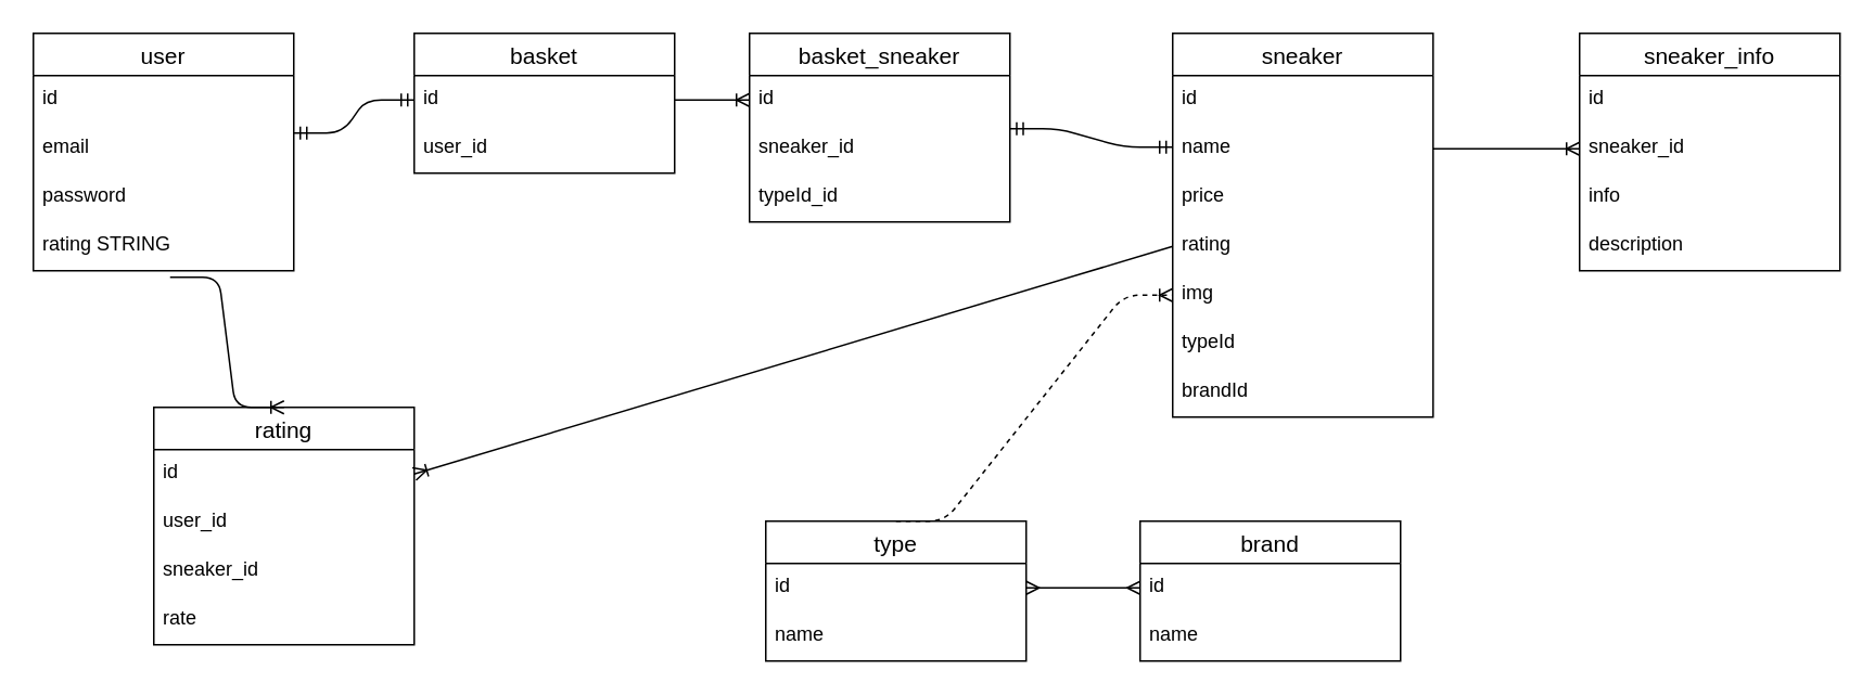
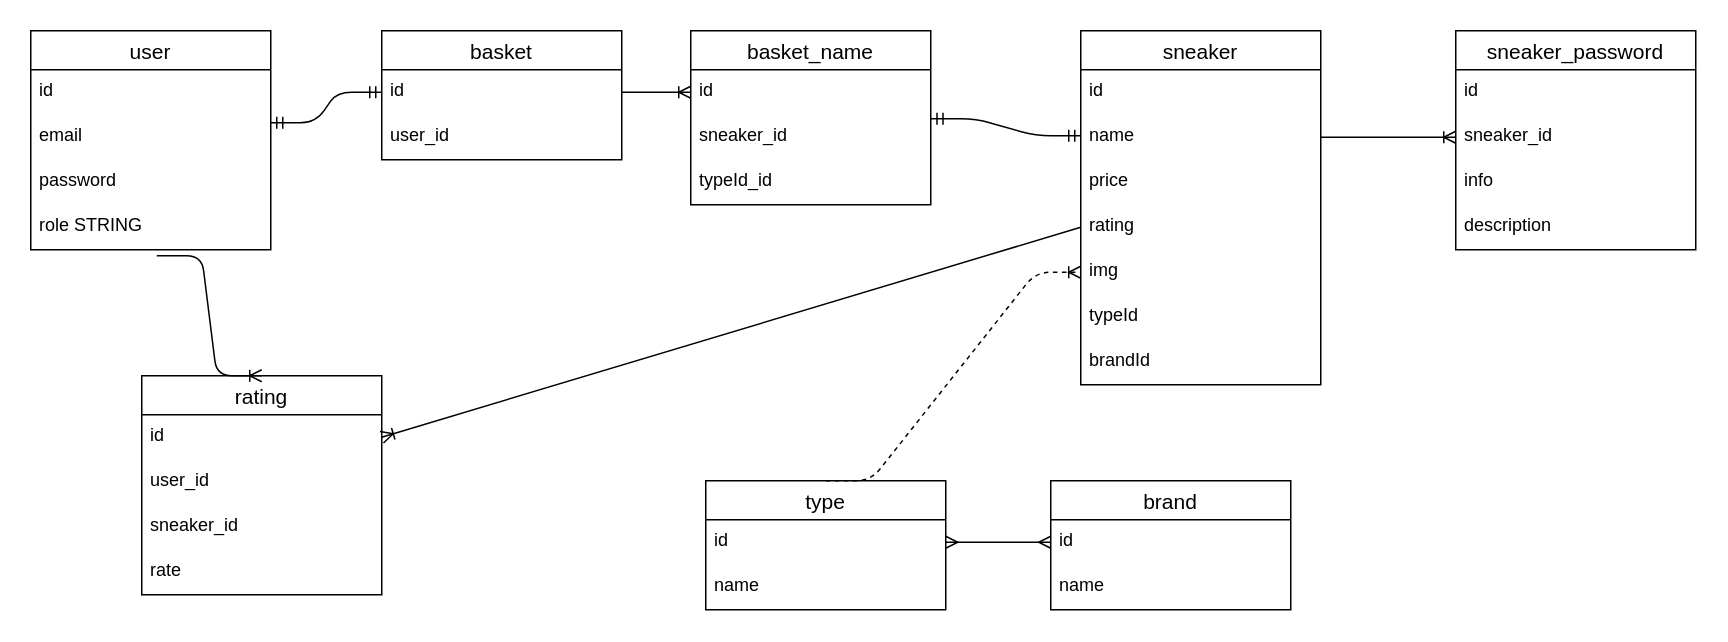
  <mxCell id="0" />
  <mxCell id="1" parent="0" />
  <mxCell id="2" value="user" style="swimlane;fontStyle=0;childLayout=stackLayout;horizontal=1;startSize=26;horizontalStack=0;resizeParent=1;resizeParentMax=0;resizeLast=0;collapsible=1;marginBottom=0;align=center;fontSize=14;" parent="1" vertex="1"><mxGeometry x="20" y="20" width="160" height="146" as="geometry" /></mxCell>
  <mxCell id="3" value="id" style="text;strokeColor=none;fillColor=none;spacingLeft=4;spacingRight=4;overflow=hidden;rotatable=0;points=[[0,0.5],[1,0.5]];portConstraint=eastwest;fontSize=12;" parent="2" vertex="1"><mxGeometry y="26" width="160" height="30" as="geometry" /></mxCell>
  <mxCell id="4" value="email" style="text;strokeColor=none;fillColor=none;spacingLeft=4;spacingRight=4;overflow=hidden;rotatable=0;points=[[0,0.5],[1,0.5]];portConstraint=eastwest;fontSize=12;" parent="2" vertex="1"><mxGeometry y="56" width="160" height="30" as="geometry" /></mxCell>
  <mxCell id="5" value="password" style="text;strokeColor=none;fillColor=none;spacingLeft=4;spacingRight=4;overflow=hidden;rotatable=0;points=[[0,0.5],[1,0.5]];portConstraint=eastwest;fontSize=12;" parent="2" vertex="1"><mxGeometry y="86" width="160" height="30" as="geometry" /></mxCell>
- <mxCell id="6" value="rating STRING" style="text;strokeColor=none;fillColor=none;spacingLeft=4;spacingRight=4;overflow=hidden;rotatable=0;points=[[0,0.5],[1,0.5]];portConstraint=eastwest;fontSize=12;" parent="2" vertex="1"><mxGeometry y="116" width="160" height="30" as="geometry" /></mxCell>
+ <mxCell id="6" value="role STRING" style="text;strokeColor=none;fillColor=none;spacingLeft=4;spacingRight=4;overflow=hidden;rotatable=0;points=[[0,0.5],[1,0.5]];portConstraint=eastwest;fontSize=12;" parent="2" vertex="1"><mxGeometry y="116" width="160" height="30" as="geometry" /></mxCell>
  <mxCell id="7" value="basket" style="swimlane;fontStyle=0;childLayout=stackLayout;horizontal=1;startSize=26;horizontalStack=0;resizeParent=1;resizeParentMax=0;resizeLast=0;collapsible=1;marginBottom=0;align=center;fontSize=14;" parent="1" vertex="1"><mxGeometry x="254" y="20" width="160" height="86" as="geometry" /></mxCell>
  <mxCell id="8" value="id" style="text;strokeColor=none;fillColor=none;spacingLeft=4;spacingRight=4;overflow=hidden;rotatable=0;points=[[0,0.5],[1,0.5]];portConstraint=eastwest;fontSize=12;" parent="7" vertex="1"><mxGeometry y="26" width="160" height="30" as="geometry" /></mxCell>
  <mxCell id="9" value="user_id" style="text;strokeColor=none;fillColor=none;spacingLeft=4;spacingRight=4;overflow=hidden;rotatable=0;points=[[0,0.5],[1,0.5]];portConstraint=eastwest;fontSize=12;" parent="7" vertex="1"><mxGeometry y="56" width="160" height="30" as="geometry" /></mxCell>
  <mxCell id="10" value="" style="edgeStyle=entityRelationEdgeStyle;fontSize=12;html=1;endArrow=ERmandOne;startArrow=ERmandOne;exitX=1;exitY=0.178;exitDx=0;exitDy=0;exitPerimeter=0;entryX=0;entryY=0.5;entryDx=0;entryDy=0;" parent="1" source="4" target="8" edge="1"><mxGeometry width="100" height="100" relative="1" as="geometry"><mxPoint x="190" y="290" as="sourcePoint" /><mxPoint x="290" y="190" as="targetPoint" /></mxGeometry></mxCell>
  <mxCell id="11" value="sneaker" style="swimlane;fontStyle=0;childLayout=stackLayout;horizontal=1;startSize=26;horizontalStack=0;resizeParent=1;resizeParentMax=0;resizeLast=0;collapsible=1;marginBottom=0;align=center;fontSize=14;" parent="1" vertex="1"><mxGeometry x="720" y="20" width="160" height="236" as="geometry" /></mxCell>
  <mxCell id="12" value="id" style="text;strokeColor=none;fillColor=none;spacingLeft=4;spacingRight=4;overflow=hidden;rotatable=0;points=[[0,0.5],[1,0.5]];portConstraint=eastwest;fontSize=12;" parent="11" vertex="1"><mxGeometry y="26" width="160" height="30" as="geometry" /></mxCell>
  <mxCell id="13" value="name" style="text;strokeColor=none;fillColor=none;spacingLeft=4;spacingRight=4;overflow=hidden;rotatable=0;points=[[0,0.5],[1,0.5]];portConstraint=eastwest;fontSize=12;" parent="11" vertex="1"><mxGeometry y="56" width="160" height="30" as="geometry" /></mxCell>
  <mxCell id="14" value="price" style="text;strokeColor=none;fillColor=none;spacingLeft=4;spacingRight=4;overflow=hidden;rotatable=0;points=[[0,0.5],[1,0.5]];portConstraint=eastwest;fontSize=12;" parent="11" vertex="1"><mxGeometry y="86" width="160" height="30" as="geometry" /></mxCell>
  <mxCell id="15" value="rating" style="text;strokeColor=none;fillColor=none;spacingLeft=4;spacingRight=4;overflow=hidden;rotatable=0;points=[[0,0.5],[1,0.5]];portConstraint=eastwest;fontSize=12;" parent="11" vertex="1"><mxGeometry y="116" width="160" height="30" as="geometry" /></mxCell>
  <mxCell id="16" value="img" style="text;strokeColor=none;fillColor=none;spacingLeft=4;spacingRight=4;overflow=hidden;rotatable=0;points=[[0,0.5],[1,0.5]];portConstraint=eastwest;fontSize=12;" parent="11" vertex="1"><mxGeometry y="146" width="160" height="30" as="geometry" /></mxCell>
  <mxCell id="17" value="typeId" style="text;strokeColor=none;fillColor=none;spacingLeft=4;spacingRight=4;overflow=hidden;rotatable=0;points=[[0,0.5],[1,0.5]];portConstraint=eastwest;fontSize=12;" parent="11" vertex="1"><mxGeometry y="176" width="160" height="30" as="geometry" /></mxCell>
  <mxCell id="18" value="brandId" style="text;strokeColor=none;fillColor=none;spacingLeft=4;spacingRight=4;overflow=hidden;rotatable=0;points=[[0,0.5],[1,0.5]];portConstraint=eastwest;fontSize=12;" parent="11" vertex="1"><mxGeometry y="206" width="160" height="30" as="geometry" /></mxCell>
  <mxCell id="19" value="type" style="swimlane;fontStyle=0;childLayout=stackLayout;horizontal=1;startSize=26;horizontalStack=0;resizeParent=1;resizeParentMax=0;resizeLast=0;collapsible=1;marginBottom=0;align=center;fontSize=14;" parent="1" vertex="1"><mxGeometry x="470" y="320" width="160" height="86" as="geometry" /></mxCell>
  <mxCell id="20" value="id" style="text;strokeColor=none;fillColor=none;spacingLeft=4;spacingRight=4;overflow=hidden;rotatable=0;points=[[0,0.5],[1,0.5]];portConstraint=eastwest;fontSize=12;" parent="19" vertex="1"><mxGeometry y="26" width="160" height="30" as="geometry" /></mxCell>
  <mxCell id="21" value="name" style="text;strokeColor=none;fillColor=none;spacingLeft=4;spacingRight=4;overflow=hidden;rotatable=0;points=[[0,0.5],[1,0.5]];portConstraint=eastwest;fontSize=12;" parent="19" vertex="1"><mxGeometry y="56" width="160" height="30" as="geometry" /></mxCell>
  <mxCell id="22" value="brand" style="swimlane;fontStyle=0;childLayout=stackLayout;horizontal=1;startSize=26;horizontalStack=0;resizeParent=1;resizeParentMax=0;resizeLast=0;collapsible=1;marginBottom=0;align=center;fontSize=14;" parent="1" vertex="1"><mxGeometry x="700" y="320" width="160" height="86" as="geometry" /></mxCell>
  <mxCell id="23" value="id" style="text;strokeColor=none;fillColor=none;spacingLeft=4;spacingRight=4;overflow=hidden;rotatable=0;points=[[0,0.5],[1,0.5]];portConstraint=eastwest;fontSize=12;" parent="22" vertex="1"><mxGeometry y="26" width="160" height="30" as="geometry" /></mxCell>
  <mxCell id="24" value="name" style="text;strokeColor=none;fillColor=none;spacingLeft=4;spacingRight=4;overflow=hidden;rotatable=0;points=[[0,0.5],[1,0.5]];portConstraint=eastwest;fontSize=12;" parent="22" vertex="1"><mxGeometry y="56" width="160" height="30" as="geometry" /></mxCell>
  <mxCell id="25" value="" style="edgeStyle=entityRelationEdgeStyle;fontSize=12;html=1;endArrow=ERoneToMany;exitX=0.5;exitY=0;exitDx=0;exitDy=0;entryX=0;entryY=0.5;entryDx=0;entryDy=0;dashed=1;" parent="1" source="19" target="16" edge="1"><mxGeometry width="100" height="100" relative="1" as="geometry"><mxPoint x="620" y="310" as="sourcePoint" /><mxPoint x="720" y="210" as="targetPoint" /></mxGeometry></mxCell>
  <mxCell id="26" value="" style="edgeStyle=entityRelationEdgeStyle;fontSize=12;html=1;endArrow=ERmany;startArrow=ERmany;exitX=1;exitY=0.5;exitDx=0;exitDy=0;entryX=0;entryY=0.5;entryDx=0;entryDy=0;" parent="1" source="20" target="23" edge="1"><mxGeometry width="100" height="100" relative="1" as="geometry"><mxPoint x="620" y="310" as="sourcePoint" /><mxPoint x="720" y="210" as="targetPoint" /></mxGeometry></mxCell>
- <mxCell id="27" value="sneaker_info" style="swimlane;fontStyle=0;childLayout=stackLayout;horizontal=1;startSize=26;horizontalStack=0;resizeParent=1;resizeParentMax=0;resizeLast=0;collapsible=1;marginBottom=0;align=center;fontSize=14;" parent="1" vertex="1"><mxGeometry x="970" y="20" width="160" height="146" as="geometry" /></mxCell>
+ <mxCell id="27" value="sneaker_password" style="swimlane;fontStyle=0;childLayout=stackLayout;horizontal=1;startSize=26;horizontalStack=0;resizeParent=1;resizeParentMax=0;resizeLast=0;collapsible=1;marginBottom=0;align=center;fontSize=14;" parent="1" vertex="1"><mxGeometry x="970" y="20" width="160" height="146" as="geometry" /></mxCell>
  <mxCell id="28" value="id" style="text;strokeColor=none;fillColor=none;spacingLeft=4;spacingRight=4;overflow=hidden;rotatable=0;points=[[0,0.5],[1,0.5]];portConstraint=eastwest;fontSize=12;" parent="27" vertex="1"><mxGeometry y="26" width="160" height="30" as="geometry" /></mxCell>
  <mxCell id="29" value="sneaker_id" style="text;strokeColor=none;fillColor=none;spacingLeft=4;spacingRight=4;overflow=hidden;rotatable=0;points=[[0,0.5],[1,0.5]];portConstraint=eastwest;fontSize=12;" parent="27" vertex="1"><mxGeometry y="56" width="160" height="30" as="geometry" /></mxCell>
  <mxCell id="30" value="info" style="text;strokeColor=none;fillColor=none;spacingLeft=4;spacingRight=4;overflow=hidden;rotatable=0;points=[[0,0.5],[1,0.5]];portConstraint=eastwest;fontSize=12;" parent="27" vertex="1"><mxGeometry y="86" width="160" height="30" as="geometry" /></mxCell>
  <mxCell id="31" value="description" style="text;strokeColor=none;fillColor=none;spacingLeft=4;spacingRight=4;overflow=hidden;rotatable=0;points=[[0,0.5],[1,0.5]];portConstraint=eastwest;fontSize=12;" parent="27" vertex="1"><mxGeometry y="116" width="160" height="30" as="geometry" /></mxCell>
  <mxCell id="32" value="" style="edgeStyle=entityRelationEdgeStyle;fontSize=12;html=1;endArrow=ERoneToMany;exitX=1;exitY=0.5;exitDx=0;exitDy=0;entryX=0;entryY=0.5;entryDx=0;entryDy=0;" parent="1" source="13" target="29" edge="1"><mxGeometry width="100" height="100" relative="1" as="geometry"><mxPoint x="840" y="200" as="sourcePoint" /><mxPoint x="940" y="100" as="targetPoint" /></mxGeometry></mxCell>
- <mxCell id="33" value="basket_sneaker" style="swimlane;fontStyle=0;childLayout=stackLayout;horizontal=1;startSize=26;horizontalStack=0;resizeParent=1;resizeParentMax=0;resizeLast=0;collapsible=1;marginBottom=0;align=center;fontSize=14;" parent="1" vertex="1"><mxGeometry x="460" y="20" width="160" height="116" as="geometry" /></mxCell>
+ <mxCell id="33" value="basket_name" style="swimlane;fontStyle=0;childLayout=stackLayout;horizontal=1;startSize=26;horizontalStack=0;resizeParent=1;resizeParentMax=0;resizeLast=0;collapsible=1;marginBottom=0;align=center;fontSize=14;" parent="1" vertex="1"><mxGeometry x="460" y="20" width="160" height="116" as="geometry" /></mxCell>
  <mxCell id="34" value="id" style="text;strokeColor=none;fillColor=none;spacingLeft=4;spacingRight=4;overflow=hidden;rotatable=0;points=[[0,0.5],[1,0.5]];portConstraint=eastwest;fontSize=12;" parent="33" vertex="1"><mxGeometry y="26" width="160" height="30" as="geometry" /></mxCell>
  <mxCell id="35" value="sneaker_id" style="text;strokeColor=none;fillColor=none;spacingLeft=4;spacingRight=4;overflow=hidden;rotatable=0;points=[[0,0.5],[1,0.5]];portConstraint=eastwest;fontSize=12;" parent="33" vertex="1"><mxGeometry y="56" width="160" height="30" as="geometry" /></mxCell>
  <mxCell id="36" value="typeId_id" style="text;strokeColor=none;fillColor=none;spacingLeft=4;spacingRight=4;overflow=hidden;rotatable=0;points=[[0,0.5],[1,0.5]];portConstraint=eastwest;fontSize=12;" parent="33" vertex="1"><mxGeometry y="86" width="160" height="30" as="geometry" /></mxCell>
  <mxCell id="37" value="" style="edgeStyle=entityRelationEdgeStyle;fontSize=12;html=1;endArrow=ERoneToMany;exitX=1;exitY=0.5;exitDx=0;exitDy=0;entryX=0;entryY=0.5;entryDx=0;entryDy=0;" parent="1" source="8" target="34" edge="1"><mxGeometry width="100" height="100" relative="1" as="geometry"><mxPoint x="370" y="210" as="sourcePoint" /><mxPoint x="470" y="110" as="targetPoint" /></mxGeometry></mxCell>
  <mxCell id="38" value="" style="edgeStyle=entityRelationEdgeStyle;fontSize=12;html=1;endArrow=ERmandOne;startArrow=ERmandOne;exitX=1.001;exitY=0.091;exitDx=0;exitDy=0;exitPerimeter=0;" parent="1" source="35" edge="1"><mxGeometry width="100" height="100" relative="1" as="geometry"><mxPoint x="670" y="190" as="sourcePoint" /><mxPoint x="720" y="90" as="targetPoint" /></mxGeometry></mxCell>
  <mxCell id="39" value="rating" style="swimlane;fontStyle=0;childLayout=stackLayout;horizontal=1;startSize=26;horizontalStack=0;resizeParent=1;resizeParentMax=0;resizeLast=0;collapsible=1;marginBottom=0;align=center;fontSize=14;" parent="1" vertex="1"><mxGeometry x="94" y="250" width="160" height="146" as="geometry" /></mxCell>
  <mxCell id="40" value="id" style="text;strokeColor=none;fillColor=none;spacingLeft=4;spacingRight=4;overflow=hidden;rotatable=0;points=[[0,0.5],[1,0.5]];portConstraint=eastwest;fontSize=12;" parent="39" vertex="1"><mxGeometry y="26" width="160" height="30" as="geometry" /></mxCell>
  <mxCell id="41" value="user_id" style="text;strokeColor=none;fillColor=none;spacingLeft=4;spacingRight=4;overflow=hidden;rotatable=0;points=[[0,0.5],[1,0.5]];portConstraint=eastwest;fontSize=12;" parent="39" vertex="1"><mxGeometry y="56" width="160" height="30" as="geometry" /></mxCell>
  <mxCell id="42" value="sneaker_id" style="text;strokeColor=none;fillColor=none;spacingLeft=4;spacingRight=4;overflow=hidden;rotatable=0;points=[[0,0.5],[1,0.5]];portConstraint=eastwest;fontSize=12;" parent="39" vertex="1"><mxGeometry y="86" width="160" height="30" as="geometry" /></mxCell>
  <mxCell id="43" value="rate" style="text;strokeColor=none;fillColor=none;spacingLeft=4;spacingRight=4;overflow=hidden;rotatable=0;points=[[0,0.5],[1,0.5]];portConstraint=eastwest;fontSize=12;" parent="39" vertex="1"><mxGeometry y="116" width="160" height="30" as="geometry" /></mxCell>
  <mxCell id="44" value="" style="edgeStyle=entityRelationEdgeStyle;fontSize=12;html=1;endArrow=ERoneToMany;exitX=0.525;exitY=1.133;exitDx=0;exitDy=0;exitPerimeter=0;entryX=0.5;entryY=0;entryDx=0;entryDy=0;" parent="1" source="6" target="39" edge="1"><mxGeometry width="100" height="100" relative="1" as="geometry"><mxPoint x="350" y="300" as="sourcePoint" /><mxPoint x="450" y="200" as="targetPoint" /></mxGeometry></mxCell>
  <mxCell id="45" value="" style="fontSize=12;html=1;endArrow=ERoneToMany;exitX=0;exitY=0.5;exitDx=0;exitDy=0;entryX=1;entryY=0.5;entryDx=0;entryDy=0;" parent="1" source="15" target="40" edge="1"><mxGeometry width="100" height="100" relative="1" as="geometry"><mxPoint x="610" y="190" as="sourcePoint" /><mxPoint x="470" y="200" as="targetPoint" /></mxGeometry></mxCell>
